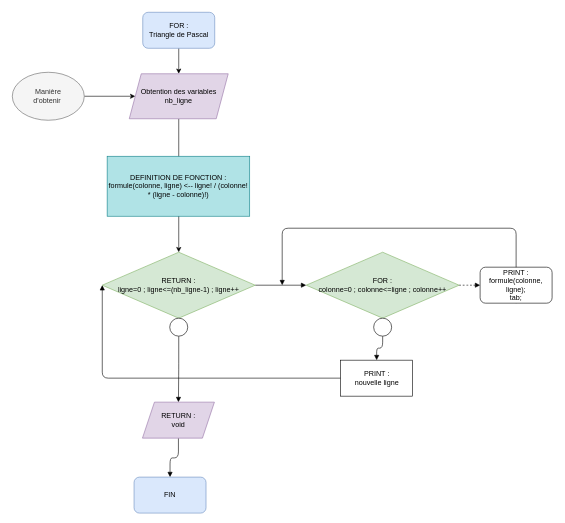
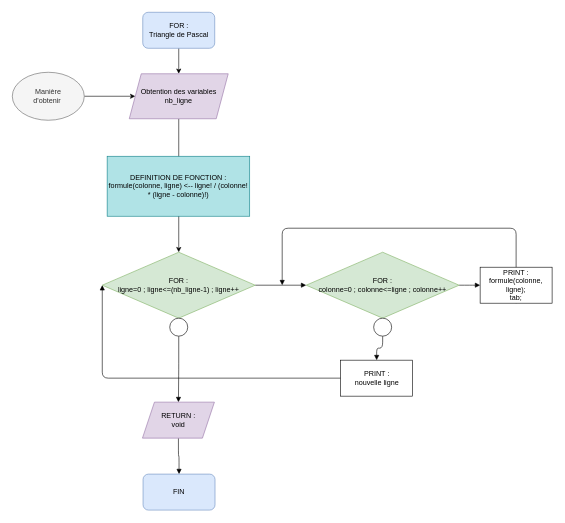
  <mxCell id="0" />
  <mxCell id="1" parent="0" />
  <mxCell id="2" style="edgeStyle=orthogonalEdgeStyle;rounded=0;orthogonalLoop=1;jettySize=auto;html=1;entryX=0.5;entryY=0;entryDx=0;entryDy=0;" parent="1" source="3" target="7" edge="1"><mxGeometry relative="1" as="geometry"><mxPoint x="300" y="130" as="targetPoint" /></mxGeometry></mxCell>
  <mxCell id="3" value="FOR :&lt;br&gt;Triangle de Pascal" style="rounded=1;whiteSpace=wrap;html=1;fillColor=#dae8fc;strokeColor=#6c8ebf;" parent="1" vertex="1"><mxGeometry x="237.5" y="20" width="120" height="60" as="geometry" /></mxCell>
  <mxCell id="4" style="edgeStyle=orthogonalEdgeStyle;rounded=0;orthogonalLoop=1;jettySize=auto;html=1;exitX=1;exitY=0.5;exitDx=0;exitDy=0;entryX=0;entryY=0.5;entryDx=0;entryDy=0;" parent="1" source="5" target="7" edge="1"><mxGeometry relative="1" as="geometry"><mxPoint x="240" y="160" as="targetPoint" /></mxGeometry></mxCell>
  <mxCell id="5" value="Manière &lt;br&gt;d'obtenir&amp;nbsp;" style="ellipse;whiteSpace=wrap;html=1;fillColor=#f5f5f5;strokeColor=#666666;fontColor=#333333;" parent="1" vertex="1"><mxGeometry x="20" y="120" width="120" height="80" as="geometry" /></mxCell>
  <mxCell id="6" style="edgeStyle=orthogonalEdgeStyle;rounded=0;orthogonalLoop=1;jettySize=auto;html=1;entryX=0.5;entryY=0;entryDx=0;entryDy=0;" parent="1" source="7" target="9" edge="1"><mxGeometry relative="1" as="geometry" /></mxCell>
  <mxCell id="7" value="&lt;span style=&quot;color: rgb(0 , 0 , 0) ; font-family: &amp;#34;helvetica&amp;#34; ; font-size: 12px ; font-style: normal ; font-weight: 400 ; letter-spacing: normal ; text-align: center ; text-indent: 0px ; text-transform: none ; word-spacing: 0px ; display: inline ; float: none&quot;&gt;Obtention des variables&lt;br&gt;nb_ligne&lt;br&gt;&lt;/span&gt;" style="shape=parallelogram;perimeter=parallelogramPerimeter;whiteSpace=wrap;html=1;fixedSize=1;fillColor=#e1d5e7;strokeColor=#9673a6;" parent="1" vertex="1"><mxGeometry x="215" y="122.5" width="165" height="75" as="geometry" /></mxCell>
  <mxCell id="8" style="edgeStyle=elbowEdgeStyle;rounded=1;orthogonalLoop=1;jettySize=auto;html=1;exitX=1;exitY=0.5;exitDx=0;exitDy=0;entryX=0;entryY=0.5;entryDx=0;entryDy=0;endArrow=block;endFill=1;strokeColor=#000000;" parent="1" source="9" target="14" edge="1"><mxGeometry relative="1" as="geometry" /></mxCell>
- <mxCell id="9" value="RETURN :&lt;br&gt;ligne=0 ; ligne&amp;lt;=(nb_ligne-1) ; ligne++" style="rhombus;whiteSpace=wrap;html=1;fillColor=#d5e8d4;strokeColor=#82b366;" parent="1" vertex="1"><mxGeometry x="170" y="420" width="255" height="110" as="geometry" /></mxCell>
+ <mxCell id="9" value="FOR :&lt;br&gt;ligne=0 ; ligne&amp;lt;=(nb_ligne-1) ; ligne++" style="rhombus;whiteSpace=wrap;html=1;fillColor=#d5e8d4;strokeColor=#82b366;" parent="1" vertex="1"><mxGeometry x="170" y="420" width="255" height="110" as="geometry" /></mxCell>
  <mxCell id="10" value="DEFINITION DE FONCTION :&lt;br&gt;formule(colonne, ligne) &amp;lt;-- ligne! / (colonne! * (ligne - colonne)!)" style="rounded=0;whiteSpace=wrap;html=1;fillColor=#b0e3e6;strokeColor=#0e8088;" parent="1" vertex="1"><mxGeometry x="178.12" y="260" width="237.75" height="100" as="geometry" /></mxCell>
  <mxCell id="11" style="edgeStyle=elbowEdgeStyle;rounded=1;orthogonalLoop=1;jettySize=auto;html=1;exitX=0.5;exitY=1;exitDx=0;exitDy=0;endArrow=block;endFill=1;strokeColor=#000000;elbow=vertical;" parent="1" source="12" edge="1"><mxGeometry relative="1" as="geometry"><mxPoint x="470" y="475" as="targetPoint" /><Array as="points"><mxPoint x="630" y="380" /><mxPoint x="740" y="710" /></Array></mxGeometry></mxCell>
- <mxCell id="12" value="PRINT :&lt;br&gt;formule(colonne, ligne);&lt;br&gt;tab;" style="whiteSpace=wrap;html=1;rounded=1;" parent="1" vertex="1"><mxGeometry x="800" y="445" width="120" height="60" as="geometry" /></mxCell>
- <mxCell id="13" style="edgeStyle=elbowEdgeStyle;rounded=1;orthogonalLoop=1;jettySize=auto;html=1;exitX=1;exitY=0.5;exitDx=0;exitDy=0;entryX=0;entryY=0.5;entryDx=0;entryDy=0;endArrow=block;endFill=1;strokeColor=#000000;dashed=1;" parent="1" source="14" target="12" edge="1"><mxGeometry relative="1" as="geometry" /></mxCell>
+ <mxCell id="12" value="PRINT :&lt;br&gt;formule(colonne, ligne);&lt;br&gt;tab;" style="rounded=0;whiteSpace=wrap;html=1;" parent="1" vertex="1"><mxGeometry x="800" y="445" width="120" height="60" as="geometry" /></mxCell>
+ <mxCell id="13" style="edgeStyle=elbowEdgeStyle;rounded=1;orthogonalLoop=1;jettySize=auto;html=1;exitX=1;exitY=0.5;exitDx=0;exitDy=0;entryX=0;entryY=0.5;entryDx=0;entryDy=0;endArrow=block;endFill=1;strokeColor=#000000;" parent="1" source="14" target="12" edge="1"><mxGeometry relative="1" as="geometry" /></mxCell>
  <mxCell id="14" value="FOR :&lt;br&gt;colonne=0 ; colonne&amp;lt;=ligne ; colonne++" style="rhombus;whiteSpace=wrap;html=1;fillColor=#d5e8d4;strokeColor=#82b366;" parent="1" vertex="1"><mxGeometry x="510" y="420" width="255" height="110" as="geometry" /></mxCell>
  <mxCell id="15" style="edgeStyle=elbowEdgeStyle;rounded=1;orthogonalLoop=1;jettySize=auto;elbow=vertical;html=1;endArrow=block;endFill=1;strokeColor=#000000;" parent="1" source="16" edge="1"><mxGeometry relative="1" as="geometry"><mxPoint x="296.99" y="670" as="targetPoint" /></mxGeometry></mxCell>
  <mxCell id="16" value="" style="ellipse;whiteSpace=wrap;html=1;aspect=fixed;rounded=0;" parent="1" vertex="1"><mxGeometry x="282.5" y="530" width="30" height="30" as="geometry" /></mxCell>
  <mxCell id="17" style="edgeStyle=elbowEdgeStyle;rounded=1;orthogonalLoop=1;jettySize=auto;elbow=vertical;html=1;endArrow=block;endFill=1;strokeColor=#000000;" parent="1" source="18" target="20" edge="1"><mxGeometry relative="1" as="geometry" /></mxCell>
  <mxCell id="18" value="" style="ellipse;whiteSpace=wrap;html=1;aspect=fixed;rounded=0;" parent="1" vertex="1"><mxGeometry x="622.5" y="530" width="30" height="30" as="geometry" /></mxCell>
  <mxCell id="19" style="edgeStyle=elbowEdgeStyle;rounded=1;orthogonalLoop=1;jettySize=auto;elbow=vertical;html=1;exitX=0;exitY=0.5;exitDx=0;exitDy=0;entryX=0;entryY=0.5;entryDx=0;entryDy=0;endArrow=block;endFill=1;strokeColor=#000000;" parent="1" source="20" target="9" edge="1"><mxGeometry relative="1" as="geometry"><Array as="points"><mxPoint x="370" y="630" /></Array></mxGeometry></mxCell>
  <mxCell id="20" value="PRINT :&lt;br&gt;nouvelle ligne" style="rounded=0;whiteSpace=wrap;html=1;" parent="1" vertex="1"><mxGeometry x="567.5" y="600" width="120" height="60" as="geometry" /></mxCell>
  <mxCell id="21" style="edgeStyle=elbowEdgeStyle;rounded=1;orthogonalLoop=1;jettySize=auto;elbow=vertical;html=1;exitX=0.5;exitY=1;exitDx=0;exitDy=0;endArrow=block;endFill=1;strokeColor=#000000;" parent="1" target="22" edge="1"><mxGeometry relative="1" as="geometry"><mxPoint x="296.99" y="730" as="sourcePoint" /></mxGeometry></mxCell>
- <mxCell id="22" value="FIN" style="rounded=1;whiteSpace=wrap;html=1;fillColor=#dae8fc;strokeColor=#6c8ebf;" parent="1" vertex="1"><mxGeometry x="223" y="795" width="120" height="60" as="geometry" /></mxCell>
+ <mxCell id="22" value="FIN" style="rounded=1;whiteSpace=wrap;html=1;fillColor=#dae8fc;strokeColor=#6c8ebf;" parent="1" vertex="1"><mxGeometry x="238" y="790" width="120" height="60" as="geometry" /></mxCell>
  <mxCell id="23" value="&lt;span&gt;RETURN :&lt;/span&gt;&lt;br&gt;&lt;span&gt;void&lt;/span&gt;" style="shape=parallelogram;perimeter=parallelogramPerimeter;whiteSpace=wrap;html=1;fixedSize=1;fillColor=#e1d5e7;strokeColor=#9673a6;" vertex="1" parent="1"><mxGeometry x="236.99" y="670" width="120" height="60" as="geometry" /></mxCell>
